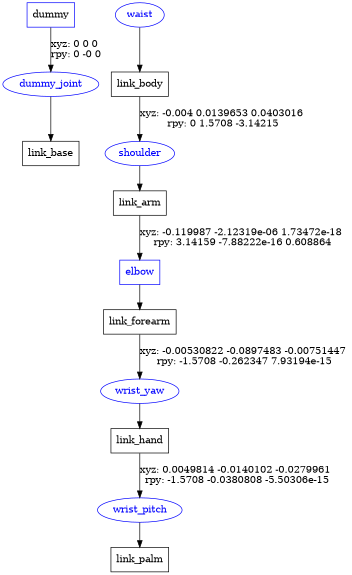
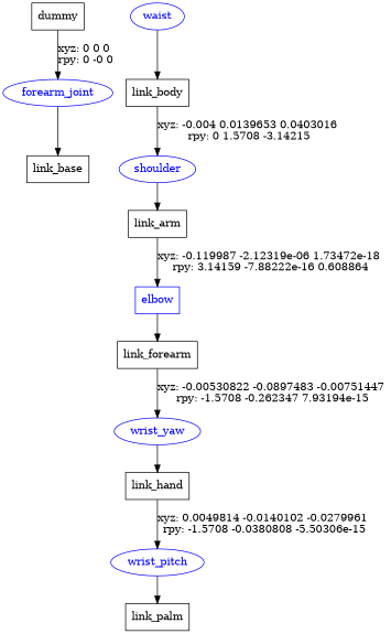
  digraph {
    node [shape=box]
-   n1 [label=dummy color=blue]
-   dummy_joint [color=blue fontcolor=blue shape=ellipse]
+   n1 [label=dummy]
+   dummy_joint [color=blue fontcolor=blue shape=ellipse label=forearm_joint]
    n3 [label=link_base]
    waist [color=blue fontcolor=blue shape=ellipse]
    n5 [label=link_body]
    shoulder [color=blue fontcolor=blue shape=ellipse]
    n7 [label=link_arm]
    elbow [color=blue fontcolor=blue]
    n9 [label=link_forearm]
    wrist_yaw [color=blue fontcolor=blue shape=ellipse]
    n11 [label=link_hand]
    wrist_pitch [color=blue fontcolor=blue shape=ellipse]
    n13 [label=link_palm]
    n1 -> dummy_joint [label="xyz: 0 0 0 \nrpy: 0 -0 0"]
    dummy_joint -> n3
    waist -> n5
    n5 -> shoulder [label="xyz: -0.004 0.0139653 0.0403016 \nrpy: 0 1.5708 -3.14215"]
    shoulder -> n7
    n7 -> elbow [label="xyz: -0.119987 -2.12319e-06 1.73472e-18 \nrpy: 3.14159 -7.88222e-16 0.608864"]
    elbow -> n9
    n9 -> wrist_yaw [label="xyz: -0.00530822 -0.0897483 -0.00751447 \nrpy: -1.5708 -0.262347 7.93194e-15"]
    wrist_yaw -> n11
    n11 -> wrist_pitch [label="xyz: 0.0049814 -0.0140102 -0.0279961 \nrpy: -1.5708 -0.0380808 -5.50306e-15"]
    wrist_pitch -> n13
  }
